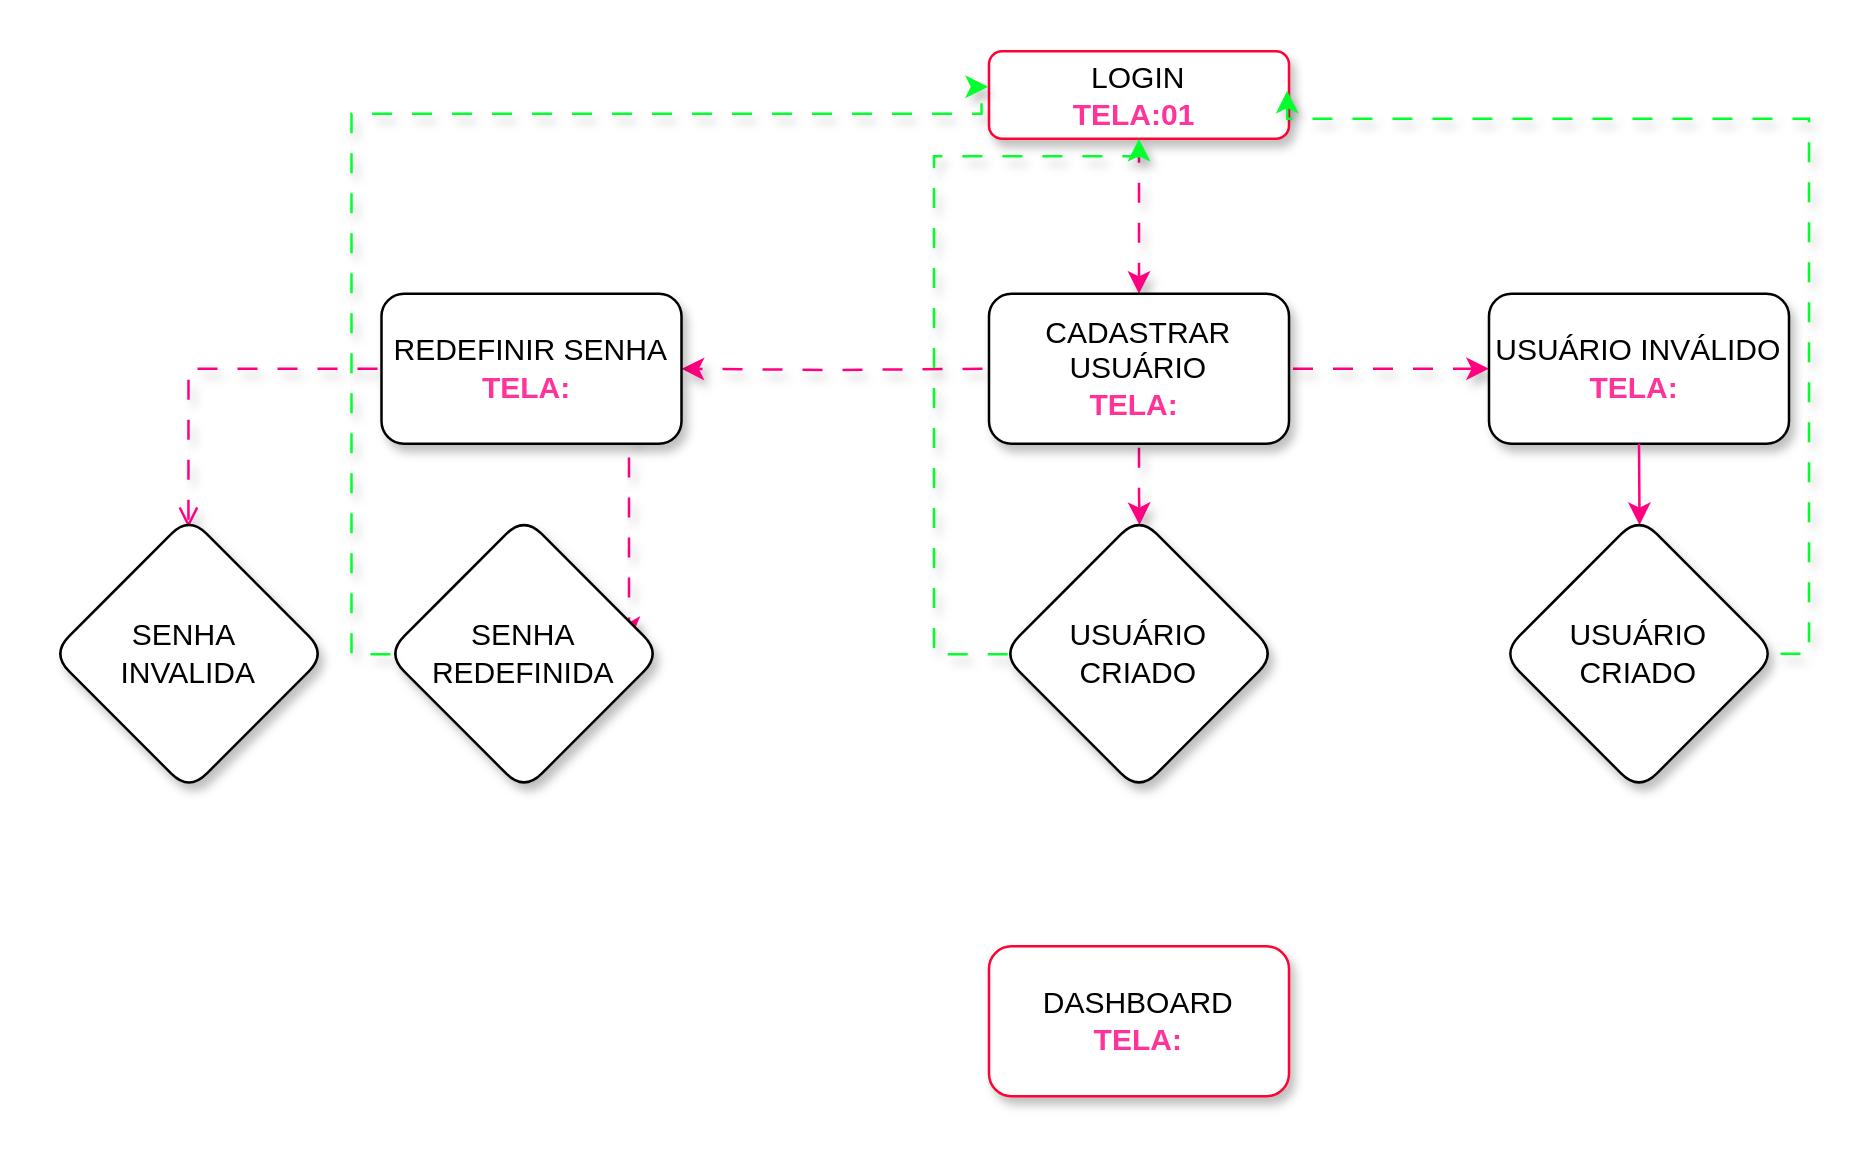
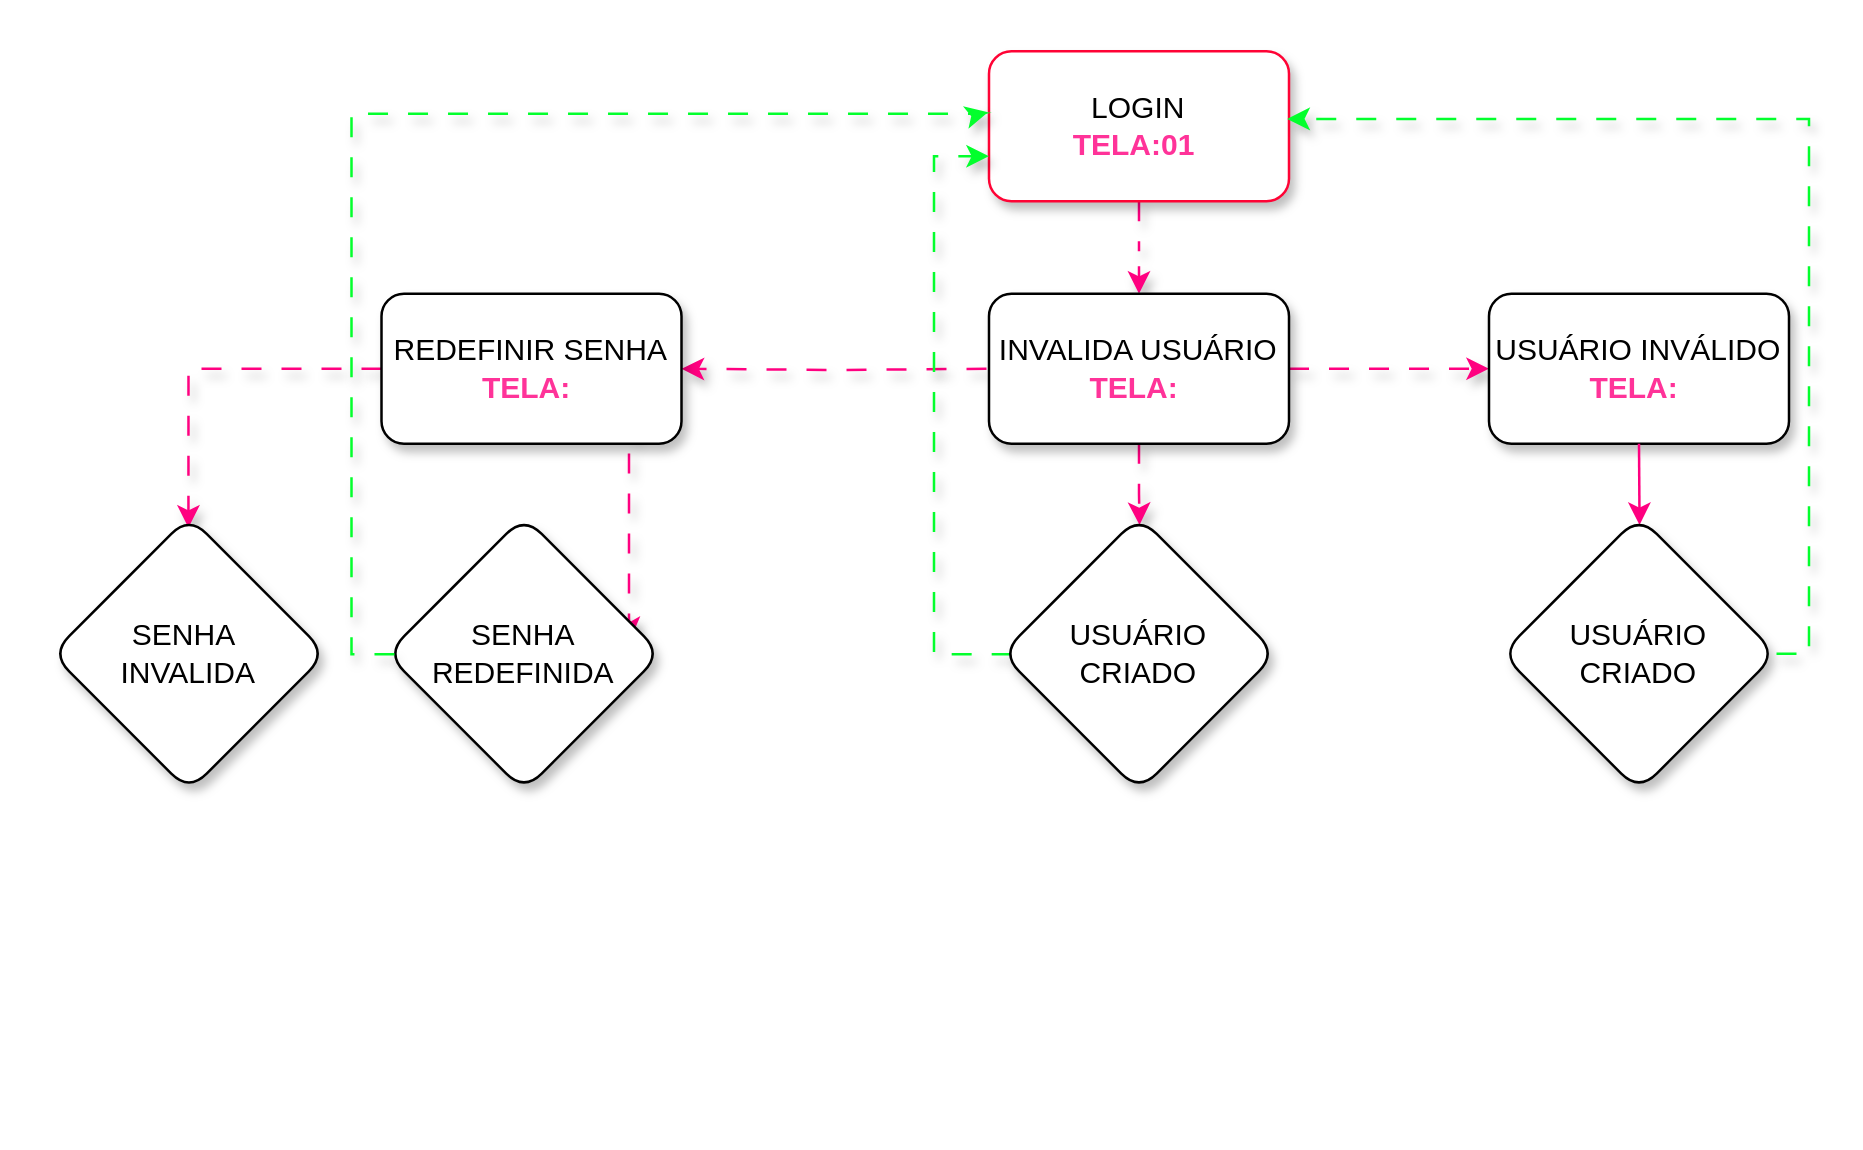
  <mxCell id="0" />
  <mxCell id="1" parent="0" />
  <mxCell id="2" value="" style="edgeStyle=orthogonalEdgeStyle;rounded=0;orthogonalLoop=1;jettySize=auto;html=1;strokeColor=#FF0080;flowAnimation=1;shadow=1;" parent="1" source="3" target="7" edge="1"><mxGeometry relative="1" as="geometry" /></mxCell>
- <mxCell id="3" value="LOGIN&lt;div&gt;&lt;font color=&quot;#ff3399&quot;&gt;&lt;b&gt;TELA:01&lt;/b&gt;&lt;/font&gt;&amp;nbsp;&lt;/div&gt;" style="rounded=1;whiteSpace=wrap;html=1;glass=0;shadow=1;strokeColor=#FF0335;" parent="1" vertex="1"><mxGeometry x="395" y="20" width="120" height="35" as="geometry" /></mxCell>
+ <mxCell id="3" value="LOGIN&lt;div&gt;&lt;font color=&quot;#ff3399&quot;&gt;&lt;b&gt;TELA:01&lt;/b&gt;&lt;/font&gt;&amp;nbsp;&lt;/div&gt;" style="rounded=1;whiteSpace=wrap;html=1;glass=0;shadow=1;strokeColor=#FF0335;" parent="1" vertex="1"><mxGeometry x="395" y="20" width="120" height="60" as="geometry" /></mxCell>
  <mxCell id="4" value="" style="edgeStyle=orthogonalEdgeStyle;rounded=0;orthogonalLoop=1;jettySize=auto;html=1;strokeColor=#FF0080;flowAnimation=1;shadow=1;" parent="1" target="10" edge="1"><mxGeometry relative="1" as="geometry"><mxPoint x="394" y="147" as="sourcePoint" /></mxGeometry></mxCell>
  <mxCell id="5" value="" style="edgeStyle=orthogonalEdgeStyle;rounded=0;orthogonalLoop=1;jettySize=auto;html=1;strokeColor=#FF0080;flowAnimation=1;shadow=1;" parent="1" source="7" target="11" edge="1"><mxGeometry relative="1" as="geometry" /></mxCell>
  <mxCell id="6" value="" style="edgeStyle=orthogonalEdgeStyle;rounded=0;orthogonalLoop=1;jettySize=auto;html=1;entryX=0.502;entryY=0.032;entryDx=0;entryDy=0;entryPerimeter=0;strokeColor=#FF0080;flowAnimation=1;shadow=1;" parent="1" source="7" target="15" edge="1"><mxGeometry relative="1" as="geometry" /></mxCell>
- <mxCell id="7" value="CADASTRAR USUÁRIO&lt;div&gt;&lt;font color=&quot;#ff3399&quot;&gt;&lt;b&gt;TELA:&lt;/b&gt;&lt;/font&gt;&amp;nbsp;&lt;/div&gt;" style="rounded=1;whiteSpace=wrap;html=1;glass=0;shadow=1;" parent="1" vertex="1"><mxGeometry x="395" y="117" width="120" height="60" as="geometry" /></mxCell>
+ <mxCell id="7" value="INVALIDA USUÁRIO&lt;div&gt;&lt;font color=&quot;#ff3399&quot;&gt;&lt;b&gt;TELA:&lt;/b&gt;&lt;/font&gt;&amp;nbsp;&lt;/div&gt;" style="rounded=1;whiteSpace=wrap;html=1;glass=0;shadow=1;" parent="1" vertex="1"><mxGeometry x="395" y="117" width="120" height="60" as="geometry" /></mxCell>
  <mxCell id="8" value="" style="edgeStyle=orthogonalEdgeStyle;rounded=0;orthogonalLoop=1;jettySize=auto;html=1;entryX=0.497;entryY=0.035;entryDx=0;entryDy=0;entryPerimeter=0;strokeColor=#FF0080;flowAnimation=1;shadow=1;" parent="1" edge="1"><mxGeometry relative="1" as="geometry"><mxPoint x="253.123" y="167" as="sourcePoint" /><mxPoint x="251.51" y="255.36" as="targetPoint" /><Array as="points"><mxPoint x="253" y="177" /><mxPoint x="251" y="177" /><mxPoint x="251" y="247" /><mxPoint x="252" y="247" /></Array></mxGeometry></mxCell>
- <mxCell id="9" style="edgeStyle=orthogonalEdgeStyle;rounded=0;orthogonalLoop=1;jettySize=auto;html=1;entryX=0.498;entryY=0.042;entryDx=0;entryDy=0;entryPerimeter=0;strokeColor=#FF0080;shadow=1;flowAnimation=1;endArrow=open;" edge="1" parent="1" source="10" target="20"><mxGeometry relative="1" as="geometry"><mxPoint x="97" y="261.333" as="targetPoint" /><Array as="points"><mxPoint x="75" y="147" /></Array></mxGeometry></mxCell>
+ <mxCell id="9" style="edgeStyle=orthogonalEdgeStyle;rounded=0;orthogonalLoop=1;jettySize=auto;html=1;entryX=0.498;entryY=0.042;entryDx=0;entryDy=0;entryPerimeter=0;strokeColor=#FF0080;shadow=1;flowAnimation=1;" edge="1" parent="1" source="10" target="20"><mxGeometry relative="1" as="geometry"><mxPoint x="97" y="261.333" as="targetPoint" /><Array as="points"><mxPoint x="75" y="147" /></Array></mxGeometry></mxCell>
  <mxCell id="10" value="REDEFINIR SENHA&lt;div&gt;&lt;font color=&quot;#ff3399&quot;&gt;&lt;b&gt;TELA:&lt;/b&gt;&lt;/font&gt;&amp;nbsp;&lt;/div&gt;" style="rounded=1;whiteSpace=wrap;html=1;glass=0;shadow=1;" parent="1" vertex="1"><mxGeometry x="152" y="117" width="120" height="60" as="geometry" /></mxCell>
  <mxCell id="11" value="USUÁRIO INVÁLIDO&lt;div&gt;&lt;div&gt;&lt;font color=&quot;#ff3399&quot;&gt;&lt;b&gt;TELA:&lt;/b&gt;&lt;/font&gt;&amp;nbsp;&lt;/div&gt;&lt;/div&gt;" style="rounded=1;whiteSpace=wrap;html=1;glass=0;shadow=1;" parent="1" vertex="1"><mxGeometry x="595" y="117" width="120" height="60" as="geometry" /></mxCell>
  <mxCell id="12" value="SENHA REDEFINIDA" style="rhombus;whiteSpace=wrap;html=1;rounded=1;glass=0;shadow=1;" parent="1" vertex="1"><mxGeometry x="154" y="206" width="110" height="110" as="geometry" /></mxCell>
  <mxCell id="13" style="edgeStyle=orthogonalEdgeStyle;rounded=0;orthogonalLoop=1;jettySize=auto;html=1;entryX=-0.003;entryY=0.406;entryDx=0;entryDy=0;entryPerimeter=0;strokeColor=#03FF2D;exitX=0.029;exitY=0.502;exitDx=0;exitDy=0;exitPerimeter=0;flowAnimation=1;shadow=1;" parent="1" source="12" target="3" edge="1"><mxGeometry relative="1" as="geometry"><mxPoint x="161" y="252" as="sourcePoint" /><Array as="points"><mxPoint x="140" y="261" /><mxPoint x="140" y="45" /><mxPoint x="392" y="45" /></Array><mxPoint x="354.44" y="45.02" as="targetPoint" /></mxGeometry></mxCell>
  <mxCell id="14" style="edgeStyle=orthogonalEdgeStyle;rounded=0;orthogonalLoop=1;jettySize=auto;html=1;strokeColor=#03FF2D;exitX=0.037;exitY=0.502;exitDx=0;exitDy=0;exitPerimeter=0;shadow=1;flowAnimation=1;" parent="1" source="15" target="3" edge="1"><mxGeometry relative="1" as="geometry"><Array as="points"><mxPoint x="373" y="261" /><mxPoint x="373" y="62" /></Array></mxGeometry></mxCell>
  <mxCell id="15" value="USUÁRIO&lt;div&gt;CRIADO&lt;/div&gt;" style="rhombus;whiteSpace=wrap;html=1;rounded=1;glass=0;shadow=1;" parent="1" vertex="1"><mxGeometry x="400" y="206" width="110" height="110" as="geometry" /></mxCell>
  <mxCell id="16" value="" style="edgeStyle=orthogonalEdgeStyle;rounded=0;orthogonalLoop=1;jettySize=auto;html=1;entryX=0.502;entryY=0.032;entryDx=0;entryDy=0;entryPerimeter=0;strokeColor=#FF0080;" parent="1" target="17" edge="1"><mxGeometry relative="1" as="geometry"><mxPoint x="655" y="177" as="sourcePoint" /></mxGeometry></mxCell>
  <mxCell id="17" value="USUÁRIO&lt;div&gt;CRIADO&lt;/div&gt;" style="rhombus;whiteSpace=wrap;html=1;rounded=1;glass=0;shadow=1;" parent="1" vertex="1"><mxGeometry x="600" y="206" width="110" height="110" as="geometry" /></mxCell>
  <mxCell id="18" style="edgeStyle=orthogonalEdgeStyle;rounded=0;orthogonalLoop=1;jettySize=auto;html=1;entryX=0.994;entryY=0.451;entryDx=0;entryDy=0;entryPerimeter=0;strokeColor=#03FF2D;flowAnimation=1;shadow=1;" parent="1" source="17" target="3" edge="1"><mxGeometry relative="1" as="geometry"><Array as="points"><mxPoint x="723" y="261" /><mxPoint x="723" y="47" /></Array></mxGeometry></mxCell>
- <mxCell id="19" value="DASHBOARD&lt;div&gt;&lt;font color=&quot;#ff3399&quot;&gt;&lt;b&gt;TELA:&lt;/b&gt;&lt;/font&gt;&lt;/div&gt;" style="rounded=1;whiteSpace=wrap;html=1;glass=0;shadow=1;strokeColor=#FF0335;" parent="1" vertex="1"><mxGeometry x="395" y="378" width="120" height="60" as="geometry" /></mxCell>
  <mxCell id="20" value="SENHA&amp;nbsp;&lt;div&gt;INVALIDA&lt;/div&gt;" style="rhombus;whiteSpace=wrap;html=1;rounded=1;glass=0;shadow=1;" vertex="1" parent="1"><mxGeometry x="20" y="206" width="110" height="110" as="geometry" /></mxCell>
